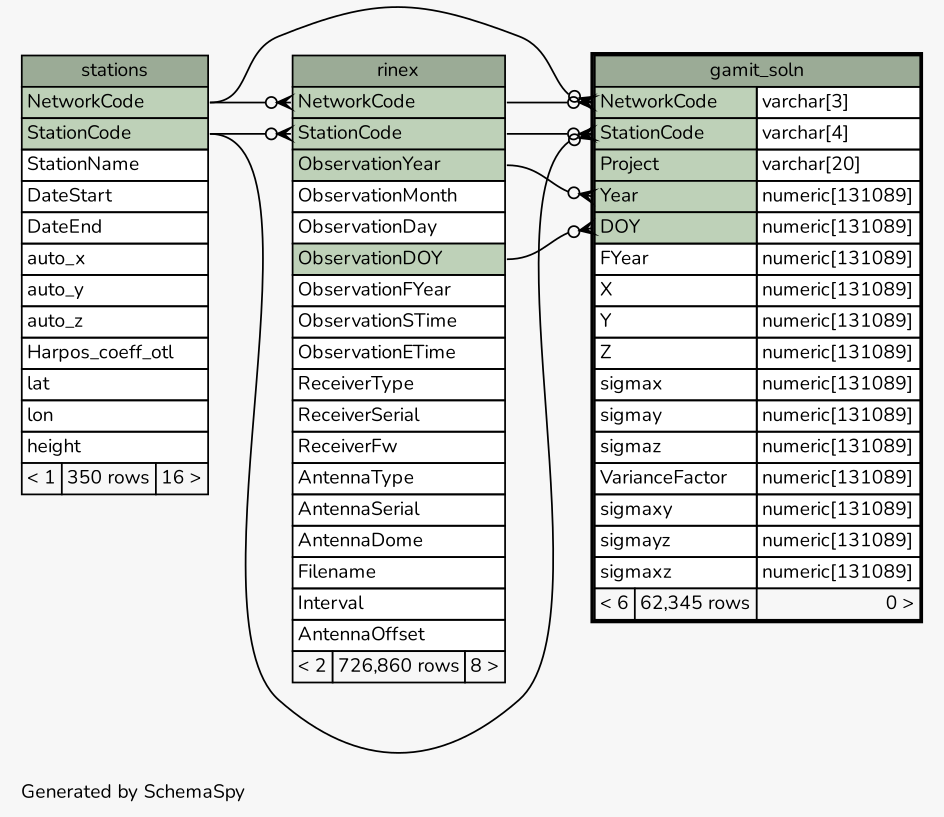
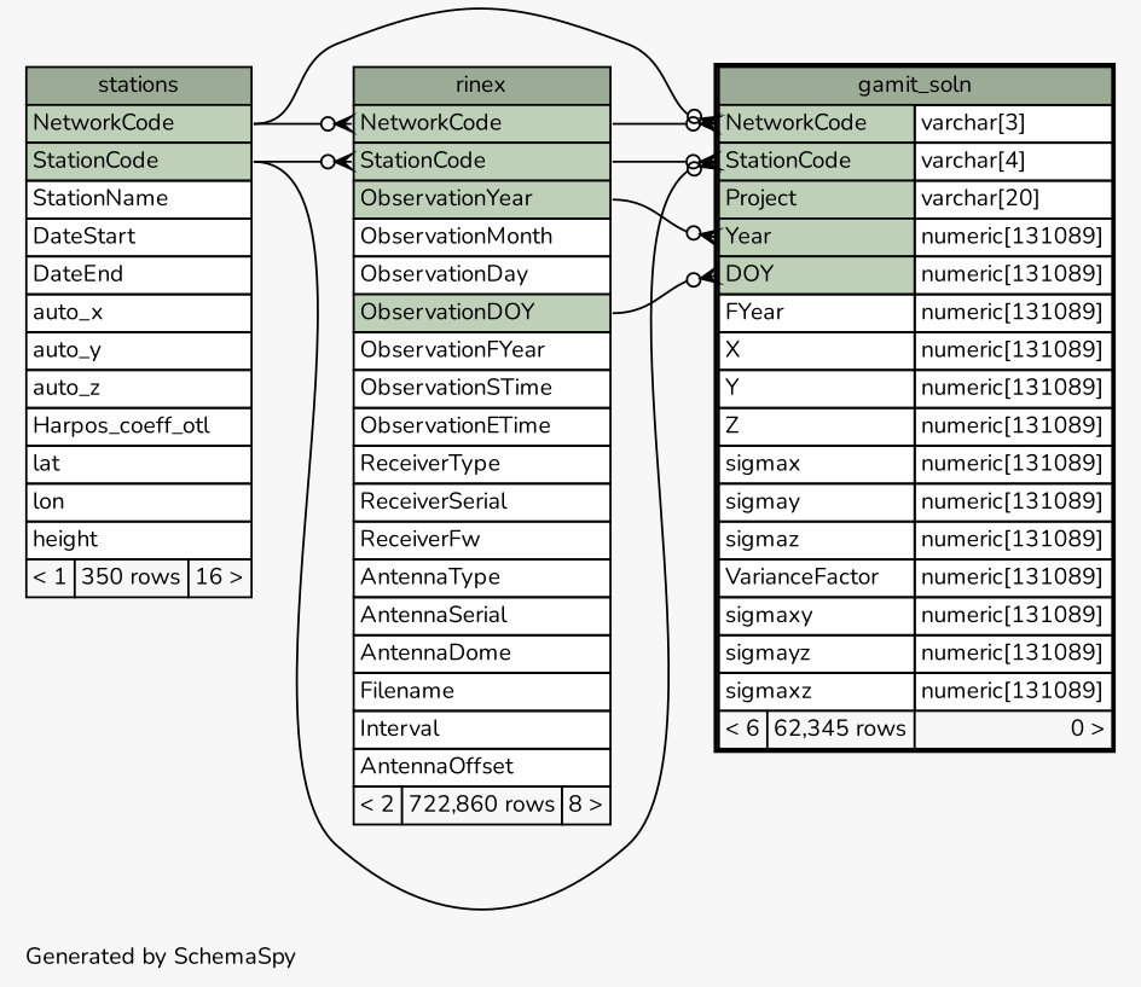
  digraph {
    bgcolor="#f7f7f7"
    fontname=Nunito
    fontsize=11
    label="\nGenerated by SchemaSpy"
    labeljust=l
    nodesep=0.18
    rankdir=RL
    ranksep=0.46
    node [fontname=Nunito fontsize=11 shape=plaintext]
    edge [arrowhead=none arrowsize=0.8 arrowtail=crowodot dir=back headport="NetworkCode:e" tailport="NetworkCode:w" fontname=Nunito]
    n1 [label=<     <TABLE BORDER="2" CELLBORDER="1" CELLSPACING="0" BGCOLOR="#ffffff">       <TR><TD COLSPAN="3" BGCOLOR="#9bab96" ALIGN="CENTER">gamit_soln</TD></TR>       <TR><TD PORT="NetworkCode" COLSPAN="2" BGCOLOR="#bed1b8" ALIGN="LEFT">NetworkCode</TD><TD PORT="NetworkCode.type" ALIGN="LEFT">varchar[3]</TD></TR>       <TR><TD PORT="StationCode" COLSPAN="2" BGCOLOR="#bed1b8" ALIGN="LEFT">StationCode</TD><TD PORT="StationCode.type" ALIGN="LEFT">varchar[4]</TD></TR>       <TR><TD PORT="Project" COLSPAN="2" BGCOLOR="#bed1b8" ALIGN="LEFT">Project</TD><TD PORT="Project.type" ALIGN="LEFT">varchar[20]</TD></TR>       <TR><TD PORT="Year" COLSPAN="2" BGCOLOR="#bed1b8" ALIGN="LEFT">Year</TD><TD PORT="Year.type" ALIGN="LEFT">numeric[131089]</TD></TR>       <TR><TD PORT="DOY" COLSPAN="2" BGCOLOR="#bed1b8" ALIGN="LEFT">DOY</TD><TD PORT="DOY.type" ALIGN="LEFT">numeric[131089]</TD></TR>       <TR><TD PORT="FYear" COLSPAN="2" ALIGN="LEFT">FYear</TD><TD PORT="FYear.type" ALIGN="LEFT">numeric[131089]</TD></TR>       <TR><TD PORT="X" COLSPAN="2" ALIGN="LEFT">X</TD><TD PORT="X.type" ALIGN="LEFT">numeric[131089]</TD></TR>       <TR><TD PORT="Y" COLSPAN="2" ALIGN="LEFT">Y</TD><TD PORT="Y.type" ALIGN="LEFT">numeric[131089]</TD></TR>       <TR><TD PORT="Z" COLSPAN="2" ALIGN="LEFT">Z</TD><TD PORT="Z.type" ALIGN="LEFT">numeric[131089]</TD></TR>       <TR><TD PORT="sigmax" COLSPAN="2" ALIGN="LEFT">sigmax</TD><TD PORT="sigmax.type" ALIGN="LEFT">numeric[131089]</TD></TR>       <TR><TD PORT="sigmay" COLSPAN="2" ALIGN="LEFT">sigmay</TD><TD PORT="sigmay.type" ALIGN="LEFT">numeric[131089]</TD></TR>       <TR><TD PORT="sigmaz" COLSPAN="2" ALIGN="LEFT">sigmaz</TD><TD PORT="sigmaz.type" ALIGN="LEFT">numeric[131089]</TD></TR>       <TR><TD PORT="VarianceFactor" COLSPAN="2" ALIGN="LEFT">VarianceFactor</TD><TD PORT="VarianceFactor.type" ALIGN="LEFT">numeric[131089]</TD></TR>       <TR><TD PORT="sigmaxy" COLSPAN="2" ALIGN="LEFT">sigmaxy</TD><TD PORT="sigmaxy.type" ALIGN="LEFT">numeric[131089]</TD></TR>       <TR><TD PORT="sigmayz" COLSPAN="2" ALIGN="LEFT">sigmayz</TD><TD PORT="sigmayz.type" ALIGN="LEFT">numeric[131089]</TD></TR>       <TR><TD PORT="sigmaxz" COLSPAN="2" ALIGN="LEFT">sigmaxz</TD><TD PORT="sigmaxz.type" ALIGN="LEFT">numeric[131089]</TD></TR>       <TR><TD ALIGN="LEFT" BGCOLOR="#f7f7f7">&lt; 6</TD><TD ALIGN="RIGHT" BGCOLOR="#f7f7f7">62,345 rows</TD><TD ALIGN="RIGHT" BGCOLOR="#f7f7f7">0 &gt;</TD></TR>     </TABLE>>]
-   n2 [label=<     <TABLE BORDER="0" CELLBORDER="1" CELLSPACING="0" BGCOLOR="#ffffff">       <TR><TD COLSPAN="3" BGCOLOR="#9bab96" ALIGN="CENTER">rinex</TD></TR>       <TR><TD PORT="NetworkCode" COLSPAN="3" BGCOLOR="#bed1b8" ALIGN="LEFT">NetworkCode</TD></TR>       <TR><TD PORT="StationCode" COLSPAN="3" BGCOLOR="#bed1b8" ALIGN="LEFT">StationCode</TD></TR>       <TR><TD PORT="ObservationYear" COLSPAN="3" BGCOLOR="#bed1b8" ALIGN="LEFT">ObservationYear</TD></TR>       <TR><TD PORT="ObservationMonth" COLSPAN="3" ALIGN="LEFT">ObservationMonth</TD></TR>       <TR><TD PORT="ObservationDay" COLSPAN="3" ALIGN="LEFT">ObservationDay</TD></TR>       <TR><TD PORT="ObservationDOY" COLSPAN="3" BGCOLOR="#bed1b8" ALIGN="LEFT">ObservationDOY</TD></TR>       <TR><TD PORT="ObservationFYear" COLSPAN="3" ALIGN="LEFT">ObservationFYear</TD></TR>       <TR><TD PORT="ObservationSTime" COLSPAN="3" ALIGN="LEFT">ObservationSTime</TD></TR>       <TR><TD PORT="ObservationETime" COLSPAN="3" ALIGN="LEFT">ObservationETime</TD></TR>       <TR><TD PORT="ReceiverType" COLSPAN="3" ALIGN="LEFT">ReceiverType</TD></TR>       <TR><TD PORT="ReceiverSerial" COLSPAN="3" ALIGN="LEFT">ReceiverSerial</TD></TR>       <TR><TD PORT="ReceiverFw" COLSPAN="3" ALIGN="LEFT">ReceiverFw</TD></TR>       <TR><TD PORT="AntennaType" COLSPAN="3" ALIGN="LEFT">AntennaType</TD></TR>       <TR><TD PORT="AntennaSerial" COLSPAN="3" ALIGN="LEFT">AntennaSerial</TD></TR>       <TR><TD PORT="AntennaDome" COLSPAN="3" ALIGN="LEFT">AntennaDome</TD></TR>       <TR><TD PORT="Filename" COLSPAN="3" ALIGN="LEFT">Filename</TD></TR>       <TR><TD PORT="Interval" COLSPAN="3" ALIGN="LEFT">Interval</TD></TR>       <TR><TD PORT="AntennaOffset" COLSPAN="3" ALIGN="LEFT">AntennaOffset</TD></TR>       <TR><TD ALIGN="LEFT" BGCOLOR="#f7f7f7">&lt; 2</TD><TD ALIGN="RIGHT" BGCOLOR="#f7f7f7">726,860 rows</TD><TD ALIGN="RIGHT" BGCOLOR="#f7f7f7">8 &gt;</TD></TR>     </TABLE>>]
+   n2 [label=<     <TABLE BORDER="0" CELLBORDER="1" CELLSPACING="0" BGCOLOR="#ffffff">       <TR><TD COLSPAN="3" BGCOLOR="#9bab96" ALIGN="CENTER">rinex</TD></TR>       <TR><TD PORT="NetworkCode" COLSPAN="3" BGCOLOR="#bed1b8" ALIGN="LEFT">NetworkCode</TD></TR>       <TR><TD PORT="StationCode" COLSPAN="3" BGCOLOR="#bed1b8" ALIGN="LEFT">StationCode</TD></TR>       <TR><TD PORT="ObservationYear" COLSPAN="3" BGCOLOR="#bed1b8" ALIGN="LEFT">ObservationYear</TD></TR>       <TR><TD PORT="ObservationMonth" COLSPAN="3" ALIGN="LEFT">ObservationMonth</TD></TR>       <TR><TD PORT="ObservationDay" COLSPAN="3" ALIGN="LEFT">ObservationDay</TD></TR>       <TR><TD PORT="ObservationDOY" COLSPAN="3" BGCOLOR="#bed1b8" ALIGN="LEFT">ObservationDOY</TD></TR>       <TR><TD PORT="ObservationFYear" COLSPAN="3" ALIGN="LEFT">ObservationFYear</TD></TR>       <TR><TD PORT="ObservationSTime" COLSPAN="3" ALIGN="LEFT">ObservationSTime</TD></TR>       <TR><TD PORT="ObservationETime" COLSPAN="3" ALIGN="LEFT">ObservationETime</TD></TR>       <TR><TD PORT="ReceiverType" COLSPAN="3" ALIGN="LEFT">ReceiverType</TD></TR>       <TR><TD PORT="ReceiverSerial" COLSPAN="3" ALIGN="LEFT">ReceiverSerial</TD></TR>       <TR><TD PORT="ReceiverFw" COLSPAN="3" ALIGN="LEFT">ReceiverFw</TD></TR>       <TR><TD PORT="AntennaType" COLSPAN="3" ALIGN="LEFT">AntennaType</TD></TR>       <TR><TD PORT="AntennaSerial" COLSPAN="3" ALIGN="LEFT">AntennaSerial</TD></TR>       <TR><TD PORT="AntennaDome" COLSPAN="3" ALIGN="LEFT">AntennaDome</TD></TR>       <TR><TD PORT="Filename" COLSPAN="3" ALIGN="LEFT">Filename</TD></TR>       <TR><TD PORT="Interval" COLSPAN="3" ALIGN="LEFT">Interval</TD></TR>       <TR><TD PORT="AntennaOffset" COLSPAN="3" ALIGN="LEFT">AntennaOffset</TD></TR>       <TR><TD ALIGN="LEFT" BGCOLOR="#f7f7f7">&lt; 2</TD><TD ALIGN="RIGHT" BGCOLOR="#f7f7f7">722,860 rows</TD><TD ALIGN="RIGHT" BGCOLOR="#f7f7f7">8 &gt;</TD></TR>     </TABLE>>]
    n3 [label=<     <TABLE BORDER="0" CELLBORDER="1" CELLSPACING="0" BGCOLOR="#ffffff">       <TR><TD COLSPAN="3" BGCOLOR="#9bab96" ALIGN="CENTER">stations</TD></TR>       <TR><TD PORT="NetworkCode" COLSPAN="3" BGCOLOR="#bed1b8" ALIGN="LEFT">NetworkCode</TD></TR>       <TR><TD PORT="StationCode" COLSPAN="3" BGCOLOR="#bed1b8" ALIGN="LEFT">StationCode</TD></TR>       <TR><TD PORT="StationName" COLSPAN="3" ALIGN="LEFT">StationName</TD></TR>       <TR><TD PORT="DateStart" COLSPAN="3" ALIGN="LEFT">DateStart</TD></TR>       <TR><TD PORT="DateEnd" COLSPAN="3" ALIGN="LEFT">DateEnd</TD></TR>       <TR><TD PORT="auto_x" COLSPAN="3" ALIGN="LEFT">auto_x</TD></TR>       <TR><TD PORT="auto_y" COLSPAN="3" ALIGN="LEFT">auto_y</TD></TR>       <TR><TD PORT="auto_z" COLSPAN="3" ALIGN="LEFT">auto_z</TD></TR>       <TR><TD PORT="Harpos_coeff_otl" COLSPAN="3" ALIGN="LEFT">Harpos_coeff_otl</TD></TR>       <TR><TD PORT="lat" COLSPAN="3" ALIGN="LEFT">lat</TD></TR>       <TR><TD PORT="lon" COLSPAN="3" ALIGN="LEFT">lon</TD></TR>       <TR><TD PORT="height" COLSPAN="3" ALIGN="LEFT">height</TD></TR>       <TR><TD ALIGN="LEFT" BGCOLOR="#f7f7f7">&lt; 1</TD><TD ALIGN="RIGHT" BGCOLOR="#f7f7f7">350 rows</TD><TD ALIGN="RIGHT" BGCOLOR="#f7f7f7">16 &gt;</TD></TR>     </TABLE>>]
    n1 -> n2 [headport="ObservationDOY:e" tailport="DOY:w"]
    n1 -> n2
    n1 -> n2 [headport="StationCode:e" tailport="StationCode:w"]
    n1 -> n2 [headport="ObservationYear:e" tailport="Year:w"]
    n1 -> n3
    n1 -> n3 [headport="StationCode:e" tailport="StationCode:w"]
    n2 -> n3
    n2 -> n3 [headport="StationCode:e" tailport="StationCode:w"]
  }
